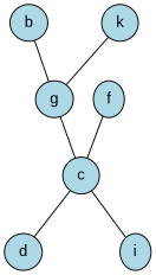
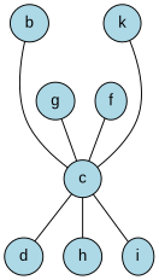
  graph {
    fontname="Liberation Sans"
    node [fillcolor=lightblue fontname="Liberation Sans" pencolor=black style=filled]
    edge [fontname="Liberation Sans"]
    b [height=0.3 width=0.3]
    c [height=0.3 width=0.3]
    d [height=0.3 width=0.3]
+   h [height=0.3 width=0.3]
    i [height=0.3 width=0.3]
    f [height=0.3 width=0.3]
    g [height=0.3 width=0.3]
    k [height=0.3 width=0.3]
-   b -- g
+   b -- c
    c -- d
+   c -- h
    c -- i
    f -- c
    g -- c
-   k -- g
+   k -- c
  }
